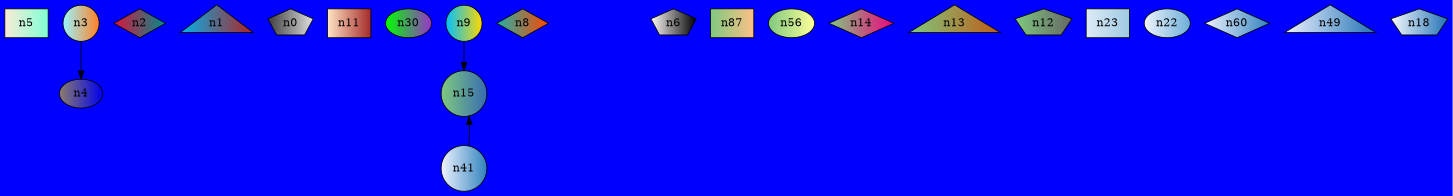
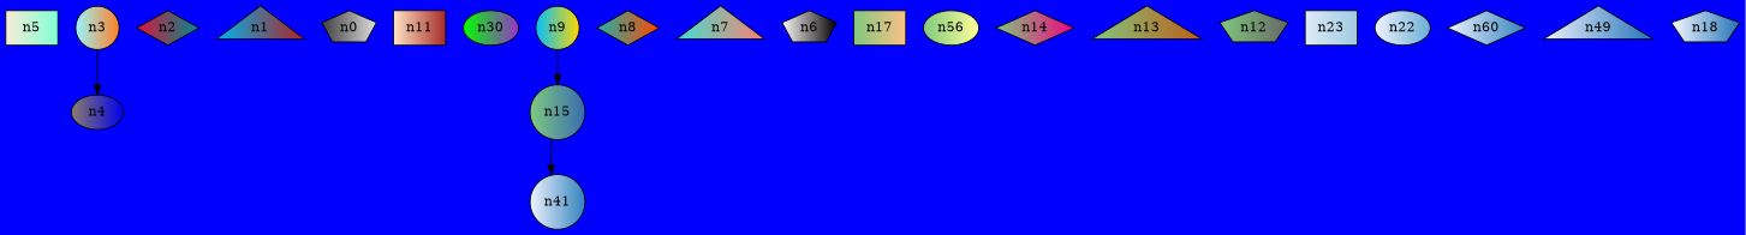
  digraph {
    bgcolor=blue
    node [shape=box style=filled]
    n5 [fillcolor="antiquewhite:aquamarine"]
    n4 [fillcolor="bisque4:blue2" shape=ellipse]
    n3 [fillcolor="cadetblue1:chocolate1" shape=circle]
    n2 [fillcolor="crimson:cyan4" shape=diamond]
    n1 [fillcolor="deepskyblue2:firebrick" shape=triangle]
    n0 [fillcolor="gray24:gray88" shape=pentagon]
    n11 [fillcolor="bisque:brown"]
    n10 [fillcolor="green:darkorchid" label=n30 shape=ellipse]
    n9 [fillcolor="deepskyblue:gold" shape=circle]
    n8 [fillcolor="lightseagreen:orangered" shape=diamond]
+   n7 [fillcolor="turquoise:salmon" shape=triangle]
    n6 [fillcolor="snow:black" shape=pentagon]
-   n17 [fillcolor="/accent3/1:/accent3/3" label=n87]
+   n17 [fillcolor="/accent3/1:/accent3/3"]
    n16 [fillcolor="/accent4/1:/accent4/4" label=n56 shape=ellipse]
    n15 [fillcolor="/accent5/1:/accent5/5" shape=circle]
    n14 [fillcolor="/accent6/1:/accent6/6" shape=diamond]
    n13 [fillcolor="/accent7/1:/accent7/7" shape=triangle]
    n12 [fillcolor="/accent8/1:/accent8/8" shape=pentagon]
    n23 [fillcolor="/blues3/1:/blues3/2"]
    n22 [fillcolor="/blues4/1:/blues4/3" shape=ellipse]
    n21 [fillcolor="/blues5/1:/blues5/4" label=n41 shape=circle]
    n20 [fillcolor="/blues6/1:/blues6/5" label=n60 shape=diamond]
    n19 [fillcolor="/blues7/1:/blues7/6" label=n49 shape=triangle]
    n18 [fillcolor="/blues8/1:/blues8/7" shape=pentagon]
    subgraph sub_1 {
      fontcolor=white
      label="X11 Colors"
      n5
      n4
      n3
      n2
      n1
      n0
    }
    subgraph sub_2 {
      fontcolor=white
      label="SVG Colors"
      n11
      n10
      n9
      n8
+     n7
      n6
    }
    subgraph sub_3 {
      fontcolor=white
      label="Brewer - accent"
      n17
      n16
      n15
      n14
      n13
      n12
    }
    subgraph sub_4 {
      fontcolor=white
      label="Brewer - blues"
      n23
      n22
      n21
      n20
      n19
      n18
    }
    n3 -> n4
    n9 -> n15
-   n21 -> n15
+   n15 -> n21
  }
